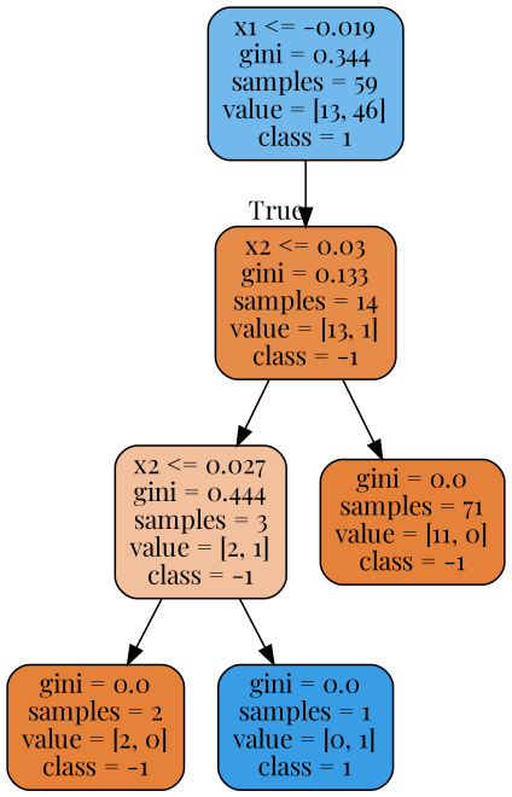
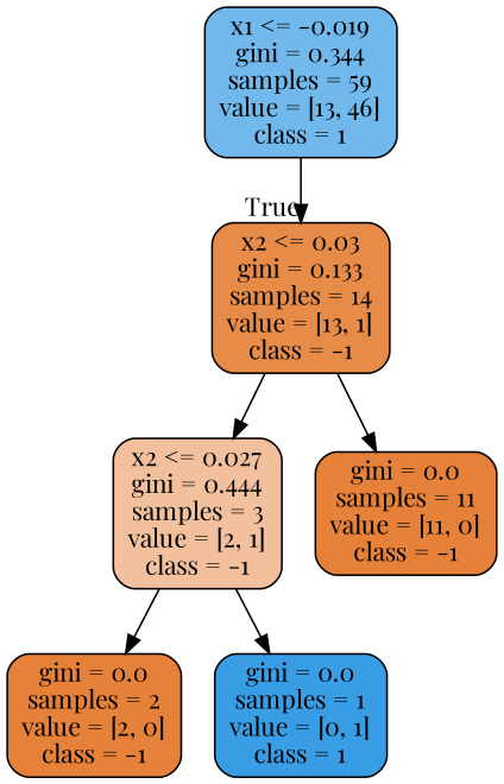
  digraph {
    fontname="Playfair Display"
    node [color=black fillcolor="#e58139" fontname="Playfair Display" shape=box style="filled, rounded"]
    edge [fontname="Playfair Display"]
    n1 [fillcolor="#71b9ec" label="x1 <= -0.019\ngini = 0.344\nsamples = 59\nvalue = [13, 46]\nclass = 1"]
    n2 [fillcolor="#e78b48" label="x2 <= 0.03\ngini = 0.133\nsamples = 14\nvalue = [13, 1]\nclass = -1"]
    n3 [fillcolor="#f2c09c" label="x2 <= 0.027\ngini = 0.444\nsamples = 3\nvalue = [2, 1]\nclass = -1"]
-   n4 [label="gini = 0.0\nsamples = 71\nvalue = [11, 0]\nclass = -1"]
+   n4 [label="gini = 0.0\nsamples = 11\nvalue = [11, 0]\nclass = -1"]
    n5 [label="gini = 0.0\nsamples = 2\nvalue = [2, 0]\nclass = -1"]
    n6 [fillcolor="#399de5" label="gini = 0.0\nsamples = 1\nvalue = [0, 1]\nclass = 1"]
    n1 -> n2 [headlabel=True labelangle=45 labeldistance=2.5]
    n2 -> n3
    n2 -> n4
    n3 -> n5
    n3 -> n6
  }
